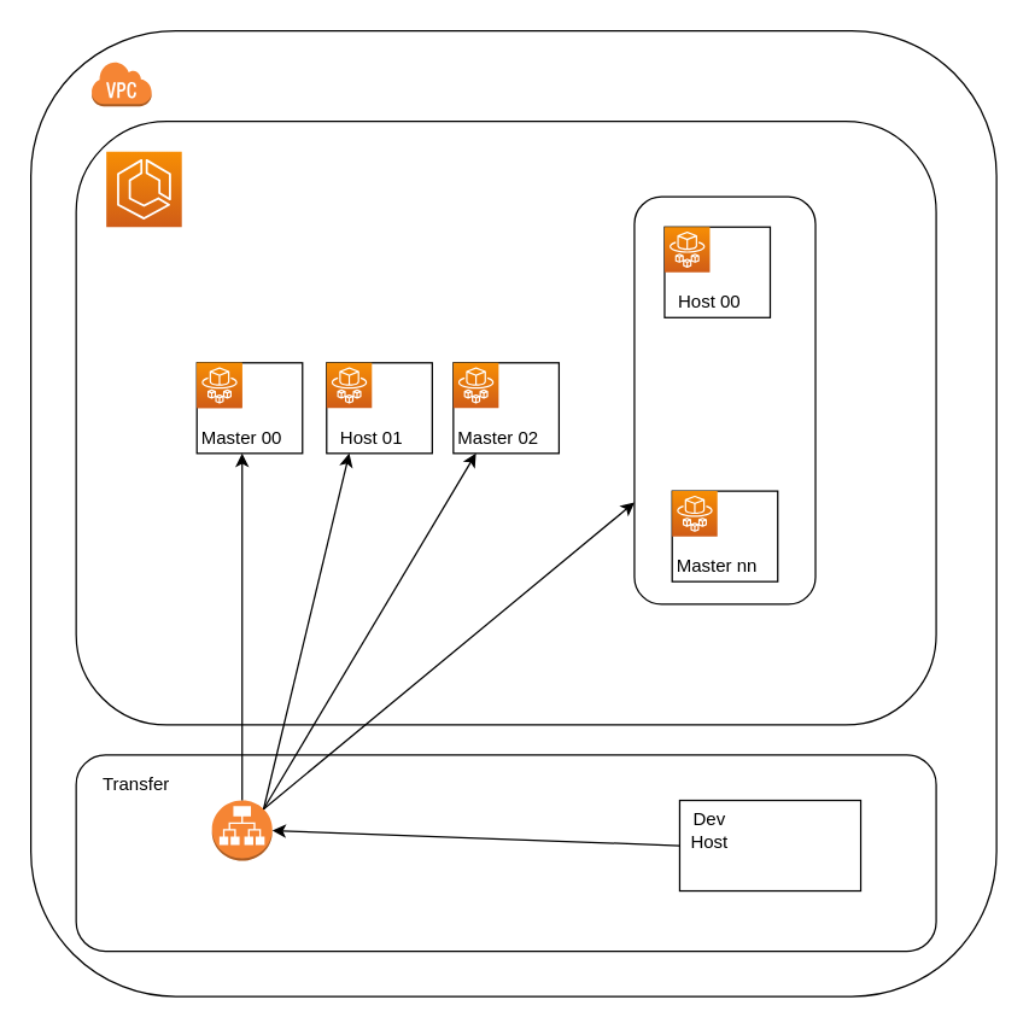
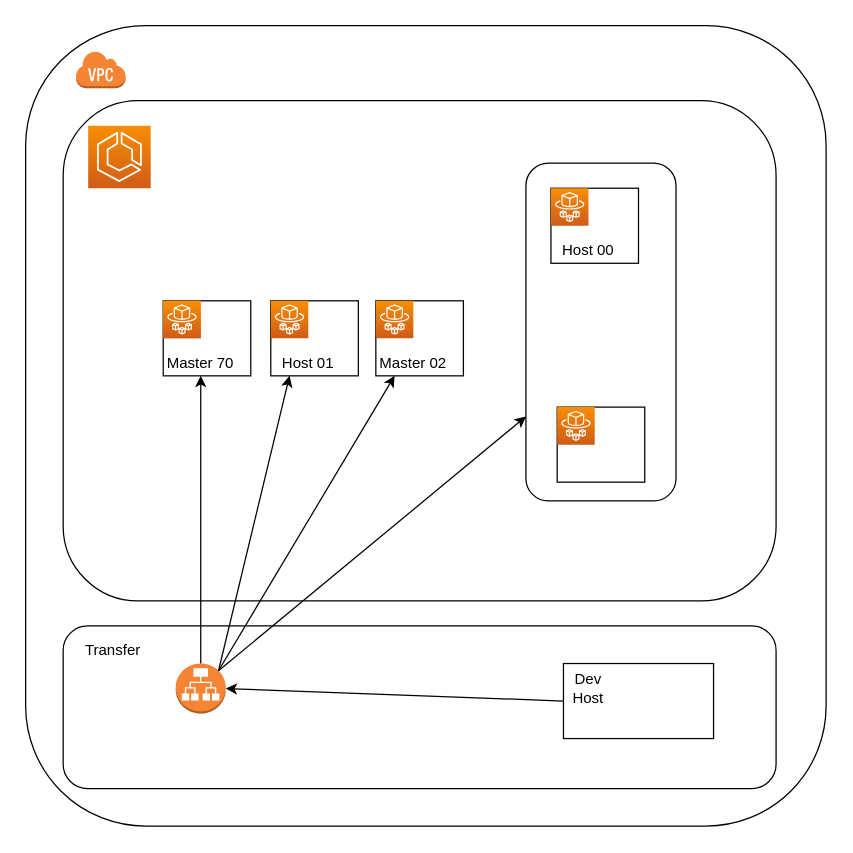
  <mxCell id="0" />
  <mxCell id="1" parent="0" />
  <mxCell id="2" value="" style="rounded=1;whiteSpace=wrap;html=1;" vertex="1" parent="1"><mxGeometry x="20" y="20" width="640" height="640" as="geometry" /></mxCell>
  <mxCell id="3" value="" style="rounded=1;whiteSpace=wrap;html=1;" vertex="1" parent="1"><mxGeometry x="50" y="80" width="570" height="400" as="geometry" /></mxCell>
  <mxCell id="4" value="" style="rounded=0;whiteSpace=wrap;html=1;" vertex="1" parent="1"><mxGeometry x="130" y="240" width="70" height="60" as="geometry" /></mxCell>
  <mxCell id="5" value="" style="outlineConnect=0;dashed=0;verticalLabelPosition=bottom;verticalAlign=top;align=center;html=1;shape=mxgraph.aws3.virtual_private_cloud;fillColor=#F58534;gradientColor=none;" vertex="1" parent="1"><mxGeometry x="60" y="40" width="40" height="30" as="geometry" /></mxCell>
  <mxCell id="6" value="" style="rounded=1;whiteSpace=wrap;html=1;" vertex="1" parent="1"><mxGeometry x="50" y="500" width="570" height="130" as="geometry" /></mxCell>
  <mxCell id="7" value="Transfer" style="text;html=1;strokeColor=none;fillColor=none;align=center;verticalAlign=middle;whiteSpace=wrap;rounded=0;" vertex="1" parent="1"><mxGeometry x="70" y="510" width="40" height="20" as="geometry" /></mxCell>
  <mxCell id="8" value="" style="outlineConnect=0;fontColor=#232F3E;gradientColor=#F78E04;gradientDirection=north;fillColor=#D05C17;strokeColor=#ffffff;dashed=0;verticalLabelPosition=bottom;verticalAlign=top;align=center;html=1;fontSize=12;fontStyle=0;aspect=fixed;shape=mxgraph.aws4.resourceIcon;resIcon=mxgraph.aws4.ecs;" vertex="1" parent="1"><mxGeometry x="70" y="100" width="50" height="50" as="geometry" /></mxCell>
  <mxCell id="9" value="" style="outlineConnect=0;fontColor=#232F3E;gradientColor=#F78E04;gradientDirection=north;fillColor=#D05C17;strokeColor=#ffffff;dashed=0;verticalLabelPosition=bottom;verticalAlign=top;align=center;html=1;fontSize=12;fontStyle=0;aspect=fixed;shape=mxgraph.aws4.resourceIcon;resIcon=mxgraph.aws4.fargate;" vertex="1" parent="1"><mxGeometry x="130" y="240" width="30" height="30" as="geometry" /></mxCell>
  <mxCell id="10" value="" style="outlineConnect=0;fontColor=#232F3E;gradientColor=#F78E04;gradientDirection=north;fillColor=#D05C17;strokeColor=#ffffff;dashed=0;verticalLabelPosition=bottom;verticalAlign=top;align=center;html=1;fontSize=12;fontStyle=0;aspect=fixed;shape=mxgraph.aws4.resourceIcon;resIcon=mxgraph.aws4.fargate;" vertex="1" parent="1"><mxGeometry x="130" y="240" width="30" height="30" as="geometry" /></mxCell>
  <mxCell id="11" value="" style="rounded=0;whiteSpace=wrap;html=1;" vertex="1" parent="1"><mxGeometry x="450" y="530" width="120" height="60" as="geometry" /></mxCell>
  <mxCell id="12" value="Dev Host" style="text;html=1;strokeColor=none;fillColor=none;align=center;verticalAlign=middle;whiteSpace=wrap;rounded=0;" vertex="1" parent="1"><mxGeometry x="450" y="540" width="40" height="20" as="geometry" /></mxCell>
- <mxCell id="13" value="Master 00" style="text;html=1;strokeColor=none;fillColor=none;align=center;verticalAlign=middle;whiteSpace=wrap;rounded=0;" vertex="1" parent="1"><mxGeometry x="130" y="280" width="60" height="20" as="geometry" /></mxCell>
+ <mxCell id="13" value="Master 70" style="text;html=1;strokeColor=none;fillColor=none;align=center;verticalAlign=middle;whiteSpace=wrap;rounded=0;" vertex="1" parent="1"><mxGeometry x="130" y="280" width="60" height="20" as="geometry" /></mxCell>
  <mxCell id="14" value="" style="rounded=0;whiteSpace=wrap;html=1;" vertex="1" parent="1"><mxGeometry x="216" y="240" width="70" height="60" as="geometry" /></mxCell>
  <mxCell id="15" value="" style="outlineConnect=0;fontColor=#232F3E;gradientColor=#F78E04;gradientDirection=north;fillColor=#D05C17;strokeColor=#ffffff;dashed=0;verticalLabelPosition=bottom;verticalAlign=top;align=center;html=1;fontSize=12;fontStyle=0;aspect=fixed;shape=mxgraph.aws4.resourceIcon;resIcon=mxgraph.aws4.fargate;" vertex="1" parent="1"><mxGeometry x="216" y="240" width="30" height="30" as="geometry" /></mxCell>
  <mxCell id="16" value="Host 01" style="text;html=1;strokeColor=none;fillColor=none;align=center;verticalAlign=middle;whiteSpace=wrap;rounded=0;" vertex="1" parent="1"><mxGeometry x="216" y="280" width="60" height="20" as="geometry" /></mxCell>
  <mxCell id="17" value="" style="rounded=0;whiteSpace=wrap;html=1;" vertex="1" parent="1"><mxGeometry x="300" y="240" width="70" height="60" as="geometry" /></mxCell>
  <mxCell id="18" value="" style="outlineConnect=0;fontColor=#232F3E;gradientColor=#F78E04;gradientDirection=north;fillColor=#D05C17;strokeColor=#ffffff;dashed=0;verticalLabelPosition=bottom;verticalAlign=top;align=center;html=1;fontSize=12;fontStyle=0;aspect=fixed;shape=mxgraph.aws4.resourceIcon;resIcon=mxgraph.aws4.fargate;" vertex="1" parent="1"><mxGeometry x="300" y="240" width="30" height="30" as="geometry" /></mxCell>
  <mxCell id="19" value="Master 02" style="text;html=1;strokeColor=none;fillColor=none;align=center;verticalAlign=middle;whiteSpace=wrap;rounded=0;" vertex="1" parent="1"><mxGeometry x="300" y="280" width="60" height="20" as="geometry" /></mxCell>
  <mxCell id="20" value="" style="rounded=1;whiteSpace=wrap;html=1;" vertex="1" parent="1"><mxGeometry x="420" y="130" width="120" height="270" as="geometry" /></mxCell>
  <mxCell id="21" value="" style="rounded=0;whiteSpace=wrap;html=1;" vertex="1" parent="1"><mxGeometry x="440" y="150" width="70" height="60" as="geometry" /></mxCell>
  <mxCell id="22" value="" style="outlineConnect=0;fontColor=#232F3E;gradientColor=#F78E04;gradientDirection=north;fillColor=#D05C17;strokeColor=#ffffff;dashed=0;verticalLabelPosition=bottom;verticalAlign=top;align=center;html=1;fontSize=12;fontStyle=0;aspect=fixed;shape=mxgraph.aws4.resourceIcon;resIcon=mxgraph.aws4.fargate;" vertex="1" parent="1"><mxGeometry x="440" y="150" width="30" height="30" as="geometry" /></mxCell>
  <mxCell id="23" value="Host 00" style="text;html=1;strokeColor=none;fillColor=none;align=center;verticalAlign=middle;whiteSpace=wrap;rounded=0;" vertex="1" parent="1"><mxGeometry x="440" y="190" width="60" height="20" as="geometry" /></mxCell>
  <mxCell id="24" value="" style="rounded=0;whiteSpace=wrap;html=1;" vertex="1" parent="1"><mxGeometry x="445" y="325" width="70" height="60" as="geometry" /></mxCell>
  <mxCell id="25" value="" style="outlineConnect=0;fontColor=#232F3E;gradientColor=#F78E04;gradientDirection=north;fillColor=#D05C17;strokeColor=#ffffff;dashed=0;verticalLabelPosition=bottom;verticalAlign=top;align=center;html=1;fontSize=12;fontStyle=0;aspect=fixed;shape=mxgraph.aws4.resourceIcon;resIcon=mxgraph.aws4.fargate;" vertex="1" parent="1"><mxGeometry x="445" y="325" width="30" height="30" as="geometry" /></mxCell>
- <mxCell id="26" value="Master nn" style="text;html=1;strokeColor=none;fillColor=none;align=center;verticalAlign=middle;whiteSpace=wrap;rounded=0;" vertex="1" parent="1"><mxGeometry x="445" y="365" width="60" height="20" as="geometry" /></mxCell>
  <mxCell id="27" value="" style="outlineConnect=0;dashed=0;verticalLabelPosition=bottom;verticalAlign=top;align=center;html=1;shape=mxgraph.aws3.application_load_balancer;fillColor=#F58534;gradientColor=none;" vertex="1" parent="1"><mxGeometry x="140" y="530" width="40" height="40" as="geometry" /></mxCell>
  <mxCell id="28" value="" style="endArrow=classic;html=1;entryX=1;entryY=0.5;entryDx=0;entryDy=0;entryPerimeter=0;exitX=0;exitY=0.5;exitDx=0;exitDy=0;" edge="1" parent="1" source="11" target="27"><mxGeometry width="50" height="50" relative="1" as="geometry"><mxPoint x="20" y="730" as="sourcePoint" /><mxPoint x="70" y="680" as="targetPoint" /></mxGeometry></mxCell>
  <mxCell id="29" value="" style="endArrow=classic;html=1;entryX=0.5;entryY=1;entryDx=0;entryDy=0;exitX=0.5;exitY=0;exitDx=0;exitDy=0;exitPerimeter=0;" edge="1" parent="1" source="27" target="13"><mxGeometry width="50" height="50" relative="1" as="geometry"><mxPoint x="20" y="730" as="sourcePoint" /><mxPoint x="70" y="680" as="targetPoint" /></mxGeometry></mxCell>
  <mxCell id="30" value="" style="endArrow=classic;html=1;entryX=0.25;entryY=1;entryDx=0;entryDy=0;exitX=0.855;exitY=0.145;exitDx=0;exitDy=0;exitPerimeter=0;" edge="1" parent="1" source="27" target="16"><mxGeometry width="50" height="50" relative="1" as="geometry"><mxPoint x="20" y="730" as="sourcePoint" /><mxPoint x="70" y="680" as="targetPoint" /></mxGeometry></mxCell>
  <mxCell id="31" value="" style="endArrow=classic;html=1;entryX=0.25;entryY=1;entryDx=0;entryDy=0;exitX=0.855;exitY=0.145;exitDx=0;exitDy=0;exitPerimeter=0;" edge="1" parent="1" source="27" target="19"><mxGeometry width="50" height="50" relative="1" as="geometry"><mxPoint x="20" y="730" as="sourcePoint" /><mxPoint x="70" y="680" as="targetPoint" /></mxGeometry></mxCell>
  <mxCell id="32" value="" style="endArrow=classic;html=1;entryX=0;entryY=0.75;entryDx=0;entryDy=0;exitX=0.855;exitY=0.145;exitDx=0;exitDy=0;exitPerimeter=0;" edge="1" parent="1" source="27" target="20"><mxGeometry width="50" height="50" relative="1" as="geometry"><mxPoint x="20" y="730" as="sourcePoint" /><mxPoint x="70" y="680" as="targetPoint" /></mxGeometry></mxCell>
